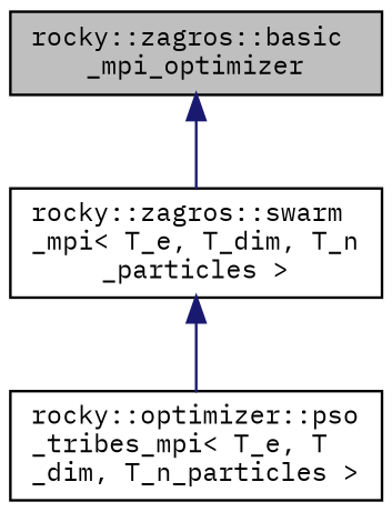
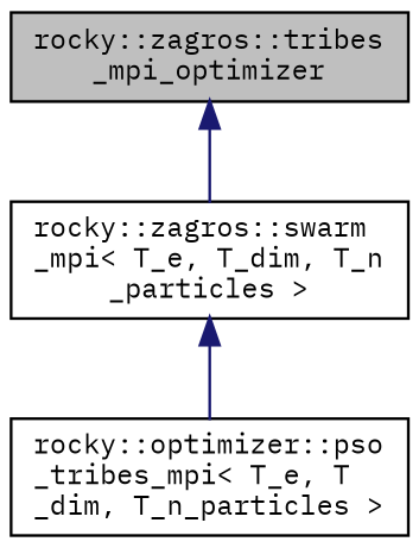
  digraph {
    fontname="IBM Plex Mono"
    node [color=black fillcolor=white fontname="IBM Plex Mono" fontsize=10 shape=record style=filled]
    edge [color=midnightblue dir=back fontname="IBM Plex Mono" fontsize=10 labelfontname=Helvetica labelfontsize=10 style=solid]
-   n1 [fillcolor=grey75 fontcolor=black height=0.2 label="rocky::zagros::basic\l_mpi_optimizer" width=0.4]
+   n1 [fillcolor=grey75 fontcolor=black height=0.2 label="rocky::zagros::tribes\l_mpi_optimizer" width=0.4]
    n2 [height=0.2 label="rocky::zagros::swarm\l_mpi\< T_e, T_dim, T_n\l_particles \>" width=0.4]
    n3 [height=0.2 label="rocky::optimizer::pso\l_tribes_mpi\< T_e, T\l_dim, T_n_particles \>" width=0.4]
    n1 -> n2
    n2 -> n3
  }
